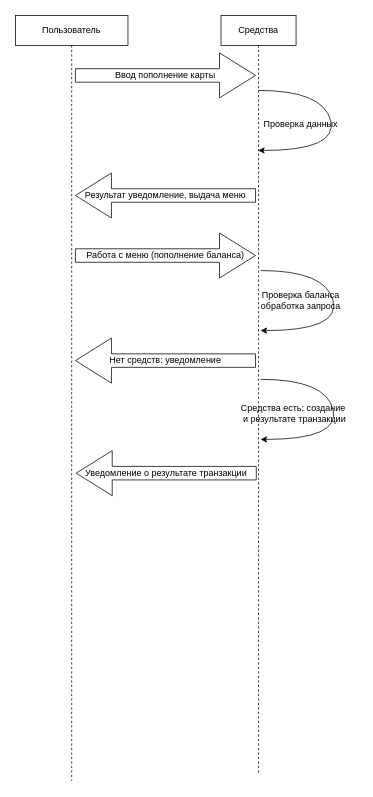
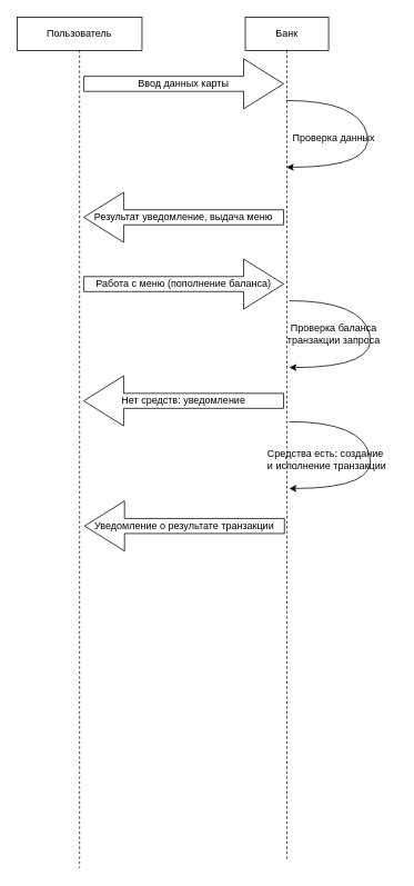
  <mxCell id="0" />
  <mxCell id="1" parent="0" />
- <mxCell id="2" value="Средства" style="shape=umlLifeline;perimeter=lifelinePerimeter;whiteSpace=wrap;html=1;container=1;collapsible=0;recursiveResize=0;outlineConnect=0;" vertex="1" parent="1"><mxGeometry x="294" y="20" width="100" height="1010" as="geometry" /></mxCell>
+ <mxCell id="2" value="Банк" style="shape=umlLifeline;perimeter=lifelinePerimeter;whiteSpace=wrap;html=1;container=1;collapsible=0;recursiveResize=0;outlineConnect=0;" vertex="1" parent="1"><mxGeometry x="294" y="20" width="100" height="1010" as="geometry" /></mxCell>
  <mxCell id="3" value="" style="endArrow=classic;html=1;curved=1;" edge="1" parent="2"><mxGeometry width="50" height="50" relative="1" as="geometry"><mxPoint x="52.75" y="340" as="sourcePoint" /><mxPoint x="52.75" y="420" as="targetPoint" /><Array as="points"><mxPoint x="139.25" y="340" /><mxPoint x="159.25" y="420" /></Array></mxGeometry></mxCell>
  <mxCell id="4" value="" style="endArrow=classic;html=1;curved=1;" edge="1" parent="2"><mxGeometry width="50" height="50" relative="1" as="geometry"><mxPoint x="52.75" y="485" as="sourcePoint" /><mxPoint x="52.75" y="565" as="targetPoint" /><Array as="points"><mxPoint x="139.25" y="485" /><mxPoint x="159.25" y="565" /></Array></mxGeometry></mxCell>
  <mxCell id="5" value="Пользователь" style="shape=umlLifeline;perimeter=lifelinePerimeter;whiteSpace=wrap;html=1;container=1;collapsible=0;recursiveResize=0;outlineConnect=0;movable=1;resizable=1;rotatable=1;deletable=1;editable=1;connectable=1;" vertex="1" parent="1"><mxGeometry x="20" y="20" width="150" height="1020" as="geometry" /></mxCell>
  <mxCell id="6" value="Работа с меню (пополнение баланса)" style="shape=singleArrow;whiteSpace=wrap;html=1;" vertex="1" parent="5"><mxGeometry x="80" y="290" width="240" height="60" as="geometry" /></mxCell>
- <mxCell id="7" value="Ввод пополнение карты" style="shape=singleArrow;whiteSpace=wrap;html=1;" vertex="1" parent="1"><mxGeometry x="100" y="70" width="240" height="60" as="geometry" /></mxCell>
+ <mxCell id="7" value="Ввод данных карты" style="shape=singleArrow;whiteSpace=wrap;html=1;" vertex="1" parent="1"><mxGeometry x="100" y="70" width="240" height="60" as="geometry" /></mxCell>
  <mxCell id="8" value="" style="endArrow=classic;html=1;curved=1;" edge="1" parent="1" source="2" target="2"><mxGeometry width="50" height="50" relative="1" as="geometry"><mxPoint x="410" y="200" as="sourcePoint" /><mxPoint x="460" y="140" as="targetPoint" /><Array as="points"><mxPoint x="430" y="120" /><mxPoint x="450" y="200" /></Array></mxGeometry></mxCell>
  <mxCell id="9" value="Проверка данных" style="text;html=1;align=center;verticalAlign=middle;resizable=0;points=[];autosize=1;strokeColor=none;fillColor=none;" vertex="1" parent="1"><mxGeometry x="340" y="150" width="120" height="30" as="geometry" /></mxCell>
  <mxCell id="10" value="Результат уведомление, выдача меню" style="shape=singleArrow;direction=west;whiteSpace=wrap;html=1;" vertex="1" parent="1"><mxGeometry x="100" y="230" width="240" height="60" as="geometry" /></mxCell>
- <mxCell id="11" value="Проверка баланса&lt;br&gt;обработка запроса" style="text;html=1;align=center;verticalAlign=middle;resizable=0;points=[];autosize=1;strokeColor=none;fillColor=none;" vertex="1" parent="1"><mxGeometry x="335" y="380" width="130" height="40" as="geometry" /></mxCell>
+ <mxCell id="11" value="Проверка баланса&lt;br&gt;транзакции запроса" style="text;html=1;align=center;verticalAlign=middle;resizable=0;points=[];autosize=1;strokeColor=none;fillColor=none;" vertex="1" parent="1"><mxGeometry x="335" y="380" width="130" height="40" as="geometry" /></mxCell>
  <mxCell id="12" value="Нет средств: уведомление" style="shape=singleArrow;direction=west;whiteSpace=wrap;html=1;" vertex="1" parent="1"><mxGeometry x="100" y="450" width="240" height="60" as="geometry" /></mxCell>
- <mxCell id="13" value="Средства есть: создание&lt;br&gt;&amp;nbsp;и результате транзакции" style="text;html=1;align=center;verticalAlign=middle;resizable=0;points=[];autosize=1;strokeColor=none;fillColor=none;" vertex="1" parent="1"><mxGeometry x="305" y="530" width="170" height="40" as="geometry" /></mxCell>
+ <mxCell id="13" value="Средства есть: создание&lt;br&gt;&amp;nbsp;и исполнение транзакции" style="text;html=1;align=center;verticalAlign=middle;resizable=0;points=[];autosize=1;strokeColor=none;fillColor=none;" vertex="1" parent="1"><mxGeometry x="305" y="530" width="170" height="40" as="geometry" /></mxCell>
  <mxCell id="14" value="Уведомление о результате транзакции" style="shape=singleArrow;direction=west;whiteSpace=wrap;html=1;" vertex="1" parent="1"><mxGeometry x="101" y="600" width="240" height="60" as="geometry" /></mxCell>
